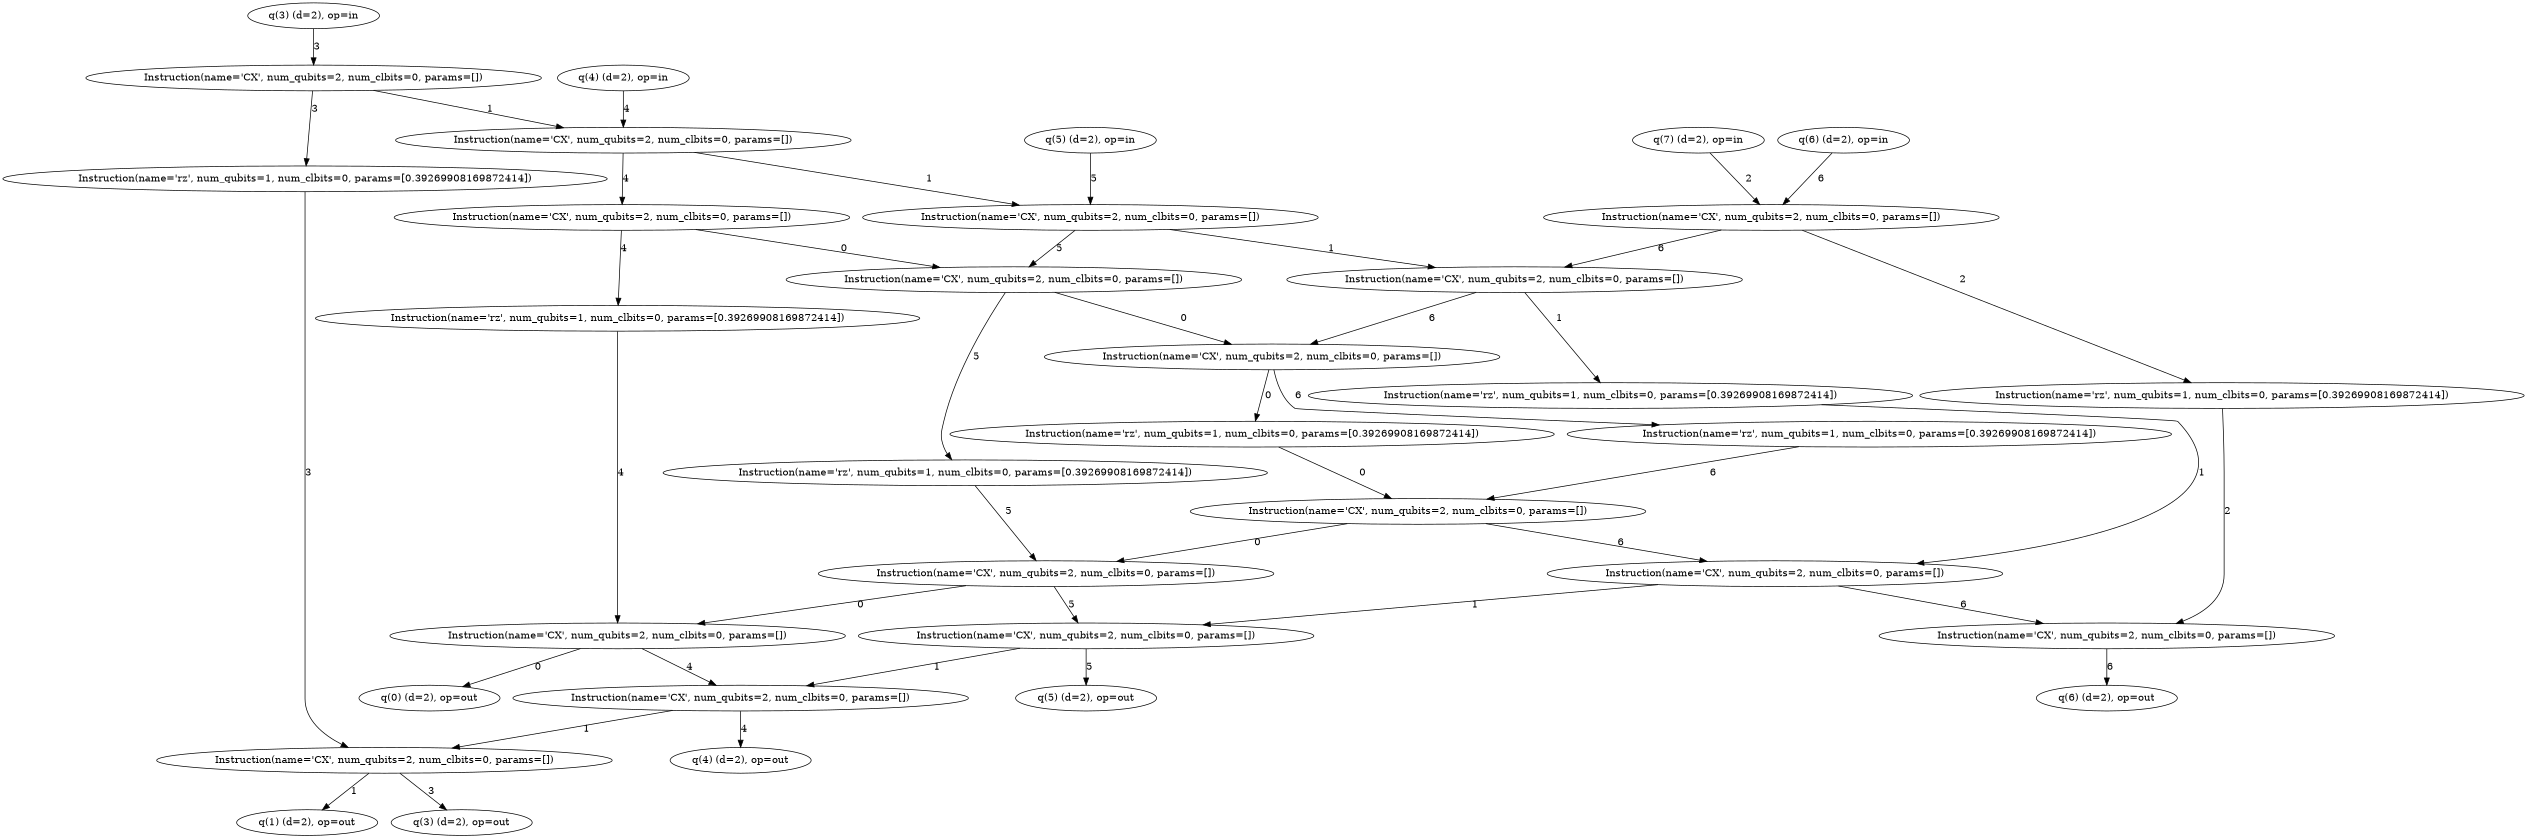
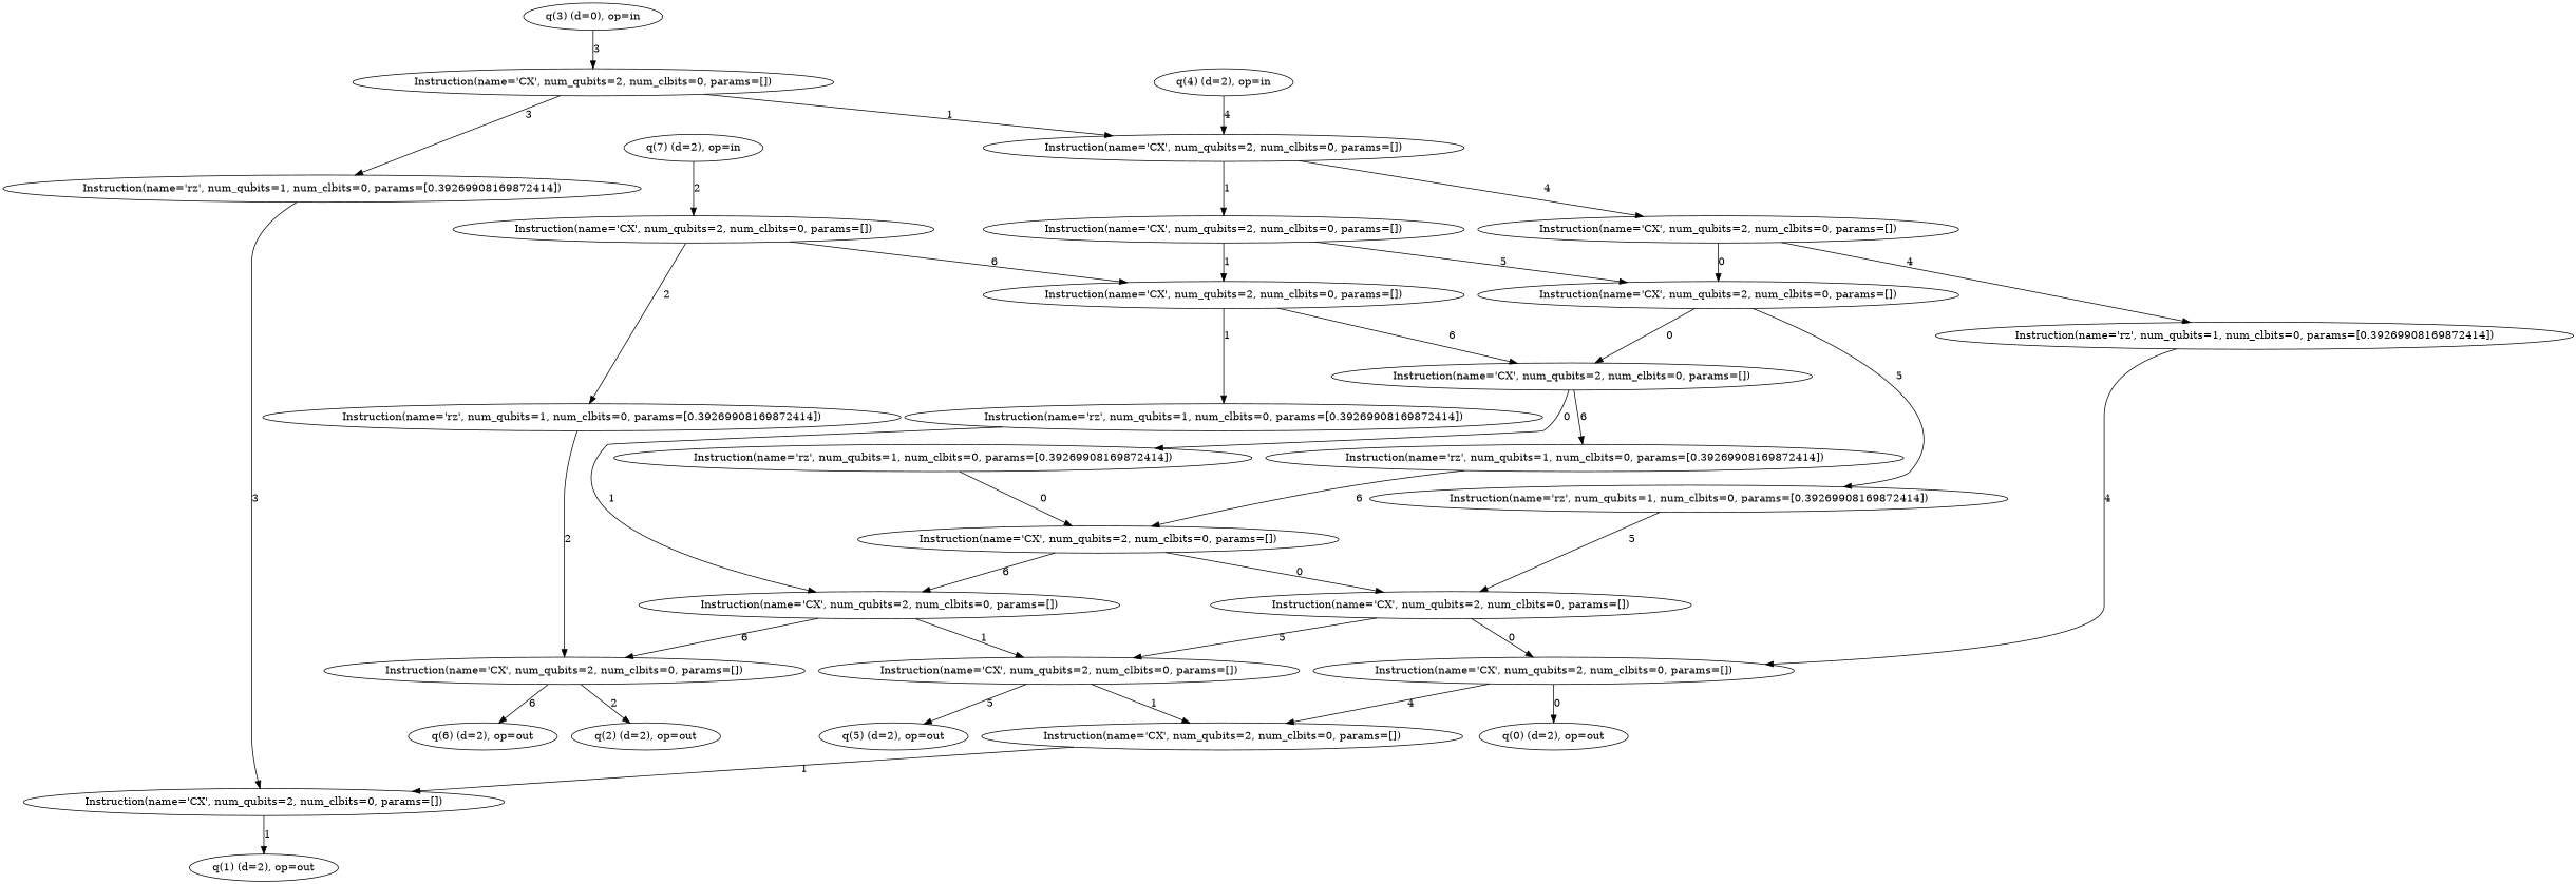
  digraph {
    node [matrix="[[0, 1], [1, 0]]" qubits=4]
    n1 [label="Instruction(name='CX', num_qubits=2, num_clbits=0, params=[])" qubits="0,4"]
    n2 [label="Instruction(name='rz', num_qubits=1, num_clbits=0, params=[0.39269908169872414])" matrix="{'real': '[[0.9807852804032304, 0.0], [0.0, 0.9807852804032304]]', 'imaginary_part': '[[-0.19509032201612825, 0.0], [0.0, 0.19509032201612825]]'}"]
    n3 [label="Instruction(name='CX', num_qubits=2, num_clbits=0, params=[])" qubits="0,5"]
    n4 [label="Instruction(name='CX', num_qubits=2, num_clbits=0, params=[])" qubits="1,3"]
    n5 [label="Instruction(name='CX', num_qubits=2, num_clbits=0, params=[])" qubits="1,4"]
    n6 [label="Instruction(name='rz', num_qubits=1, num_clbits=0, params=[0.39269908169872414])" matrix="{'real': '[[0.9807852804032304, 0.0], [0.0, 0.9807852804032304]]', 'imaginary_part': '[[-0.19509032201612825, 0.0], [0.0, 0.19509032201612825]]'}" qubits=3]
    n7 [ancilla=False label="q(7) (d=2), op=in" matrix=None qubits=2]
    n8 [label="Instruction(name='CX', num_qubits=2, num_clbits=0, params=[])" qubits="2,6"]
    n9 [label="Instruction(name='CX', num_qubits=2, num_clbits=0, params=[])" qubits="1,6"]
    n10 [label="Instruction(name='rz', num_qubits=1, num_clbits=0, params=[0.39269908169872414])" matrix="{'real': '[[0.9807852804032304, 0.0], [0.0, 0.9807852804032304]]', 'imaginary_part': '[[-0.19509032201612825, 0.0], [0.0, 0.19509032201612825]]'}" qubits=2]
-   n11 [ancilla=True label="q(3) (d=2), op=in" matrix=None qubits=3]
+   n11 [ancilla=True label="q(3) (d=0), op=in" matrix=None qubits=3]
    n12 [ancilla=True label="q(4) (d=2), op=in" matrix=None]
    n13 [label="Instruction(name='CX', num_qubits=2, num_clbits=0, params=[])" qubits="1,5"]
-   n14 [ancilla=True label="q(5) (d=2), op=in" matrix=None qubits=5]
-   n15 [ancilla=True label="q(6) (d=2), op=in" matrix=None qubits=6]
    n16 [label="Instruction(name='CX', num_qubits=2, num_clbits=0, params=[])" qubits="1,3"]
    n17 [ancilla=False label="q(1) (d=2), op=out" matrix=None qubits=1]
-   n18 [ancilla=True label="q(3) (d=2), op=out" matrix=None qubits=3]
    n19 [label="Instruction(name='CX', num_qubits=2, num_clbits=0, params=[])" qubits="0,4"]
    n20 [label="Instruction(name='rz', num_qubits=1, num_clbits=0, params=[0.39269908169872414])" matrix="{'real': '[[0.9807852804032304, 0.0], [0.0, 0.9807852804032304]]', 'imaginary_part': '[[-0.19509032201612825, 0.0], [0.0, 0.19509032201612825]]'}" qubits=5]
    n21 [label="Instruction(name='CX', num_qubits=2, num_clbits=0, params=[])" qubits="0,6"]
    n22 [label="Instruction(name='CX', num_qubits=2, num_clbits=0, params=[])" qubits="1,4"]
    n23 [ancilla=False label="q(0) (d=2), op=out" matrix=None qubits=0]
    n24 [label="Instruction(name='rz', num_qubits=1, num_clbits=0, params=[0.39269908169872414])" matrix="{'real': '[[0.9807852804032304, 0.0], [0.0, 0.9807852804032304]]', 'imaginary_part': '[[-0.19509032201612825, 0.0], [0.0, 0.19509032201612825]]'}" qubits=1]
    n25 [label="Instruction(name='CX', num_qubits=2, num_clbits=0, params=[])" qubits="0,5"]
    n26 [label="Instruction(name='rz', num_qubits=1, num_clbits=0, params=[0.39269908169872414])" matrix="{'real': '[[0.9807852804032304, 0.0], [0.0, 0.9807852804032304]]', 'imaginary_part': '[[-0.19509032201612825, 0.0], [0.0, 0.19509032201612825]]'}" qubits=0]
    n27 [label="Instruction(name='rz', num_qubits=1, num_clbits=0, params=[0.39269908169872414])" matrix="{'real': '[[0.9807852804032304, 0.0], [0.0, 0.9807852804032304]]', 'imaginary_part': '[[-0.19509032201612825, 0.0], [0.0, 0.19509032201612825]]'}" qubits=6]
    n28 [label="Instruction(name='CX', num_qubits=2, num_clbits=0, params=[])" qubits="1,5"]
    n29 [label="Instruction(name='CX', num_qubits=2, num_clbits=0, params=[])" qubits="2,6"]
    n30 [label="Instruction(name='CX', num_qubits=2, num_clbits=0, params=[])" qubits="1,6"]
    n31 [label="Instruction(name='CX', num_qubits=2, num_clbits=0, params=[])" qubits="0,6"]
+   n32 [ancilla=False label="q(2) (d=2), op=out" matrix=None qubits=2]
    n33 [ancilla=True label="q(6) (d=2), op=out" matrix=None qubits=6]
    n34 [ancilla=True label="q(5) (d=2), op=out" matrix=None qubits=5]
-   n35 [ancilla=True label="q(4) (d=2), op=out" matrix=None]
    n1 -> n2 [label=4]
    n1 -> n3 [label=0]
    n2 -> n19 [label=4]
    n3 -> n20 [label=5]
    n3 -> n21 [label=0]
    n4 -> n5 [label=1]
    n4 -> n6 [label=3]
    n5 -> n1 [label=4]
    n5 -> n13 [label=1]
    n6 -> n16 [label=3]
    n7 -> n8 [label=2]
    n8 -> n9 [label=6]
    n8 -> n10 [label=2]
    n9 -> n21 [label=6]
    n9 -> n24 [label=1]
    n10 -> n29 [label=2]
    n11 -> n4 [label=3]
    n12 -> n5 [label=4]
    n13 -> n3 [label=5]
    n13 -> n9 [label=1]
-   n14 -> n13 [label=5]
-   n15 -> n8 [label=6]
    n16 -> n17 [label=1]
-   n16 -> n18 [label=3]
    n19 -> n22 [label=4]
    n19 -> n23 [label=0]
    n20 -> n25 [label=5]
    n21 -> n26 [label=0]
    n21 -> n27 [label=6]
    n22 -> n16 [label=1]
-   n22 -> n35 [label=4]
    n24 -> n30 [label=1]
    n25 -> n19 [label=0]
    n25 -> n28 [label=5]
    n26 -> n31 [label=0]
    n27 -> n31 [label=6]
    n28 -> n22 [label=1]
    n28 -> n34 [label=5]
+   n29 -> n32 [label=2]
    n29 -> n33 [label=6]
    n30 -> n28 [label=1]
    n30 -> n29 [label=6]
    n31 -> n25 [label=0]
    n31 -> n30 [label=6]
  }
